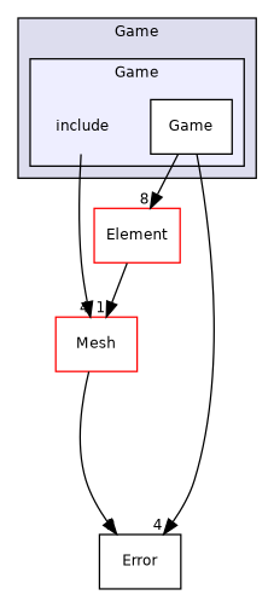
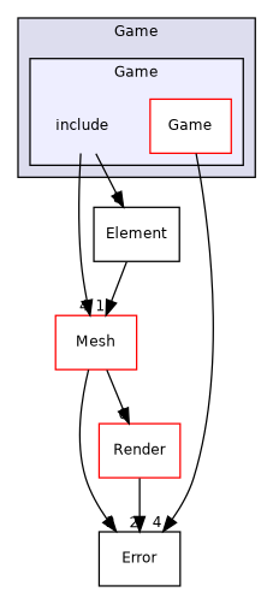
  digraph {
    compound=true
    node [fontname=Helvetica fontsize=10 shape=box color=red fillcolor=white style=filled]
    edge [headlabel=4 labeldistance=1.5 labelfontname=Helvetica labelfontsize=10]
    n1 [label=include shape=plaintext color="" fillcolor="" style=""]
-   n2 [color=black label=Game]
+   n2 [label=Game]
    n3 [label=Mesh]
-   n4 [label=Element]
+   n4 [color=black label=Element]
    n5 [color=black label=Error]
+   n6 [label=Render]
    subgraph cluster_1 {
      bgcolor="#ddddee"
      fontname=Helvetica
      fontsize=10
      label=Game
      pencolor=black
      subgraph cluster_2 {
        bgcolor="#eeeeff"
        fontname=Helvetica
        fontsize=10
        label=Game
        pencolor=black
        n1
        n2
      }
    }
    n1 -> n3
-   n2 -> n4 [headlabel=8]
+   n1 -> n4 [headlabel=8]
    n2 -> n5
    n3 -> n5 [headlabel=2]
+   n3 -> n6 [headlabel=6]
    n4 -> n3 [headlabel=1]
+   n6 -> n5 [headlabel=2]
  }
